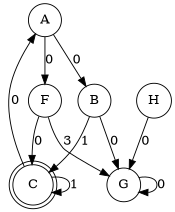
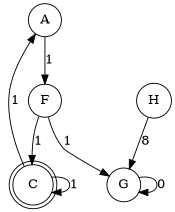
  digraph {
    node [shape=circle]
    A
-   B
    F
    C [shape=doublecircle]
    G
    H
-   A -> B [label=0]
-   A -> F [label=0]
-   B -> C [label=1]
-   B -> G [label=0]
-   F -> C [label=0]
-   F -> G [label=3]
-   C -> A [label=0]
+   A -> F [label=1]
+   F -> C [label=1]
+   F -> G [label=1]
+   C -> A [label=1]
    C -> C [label=1]
    G -> G [label=0]
-   H -> G [label=0]
+   H -> G [label=8]
  }
